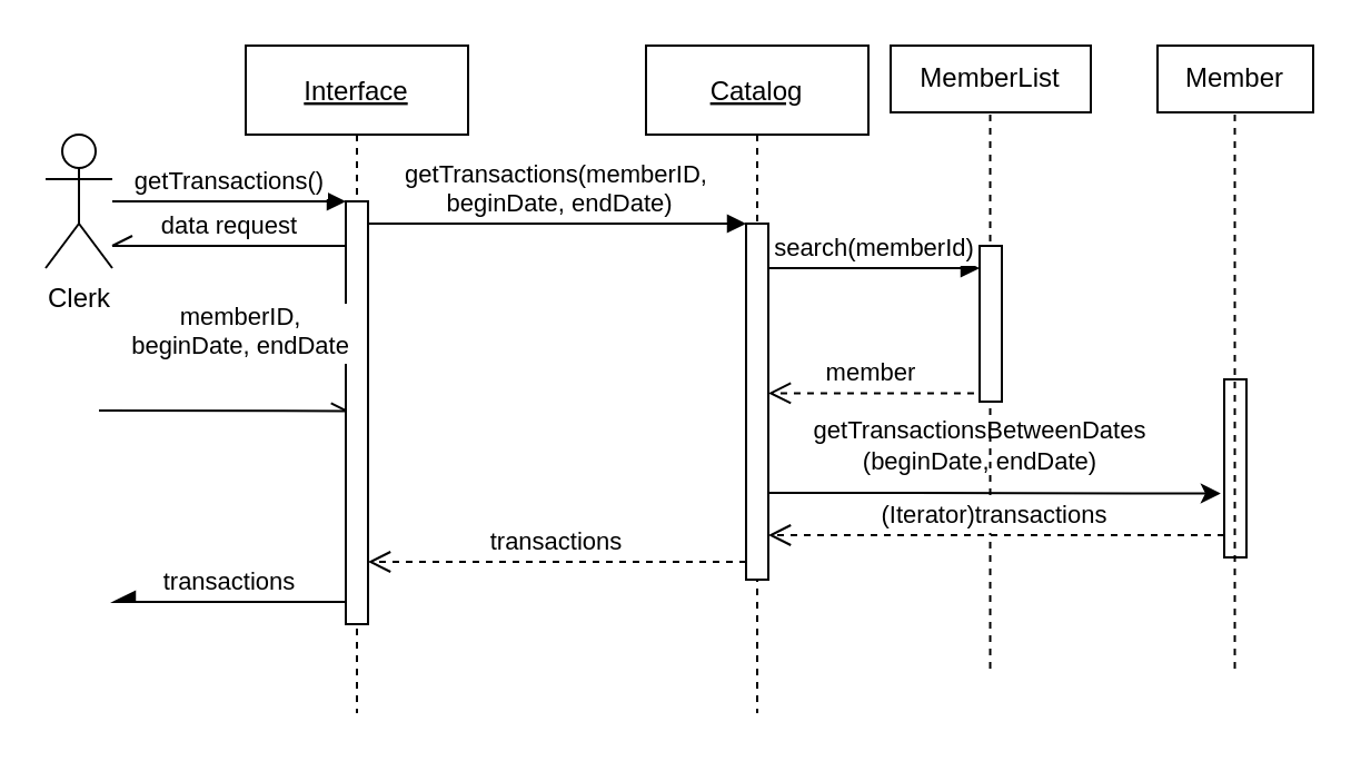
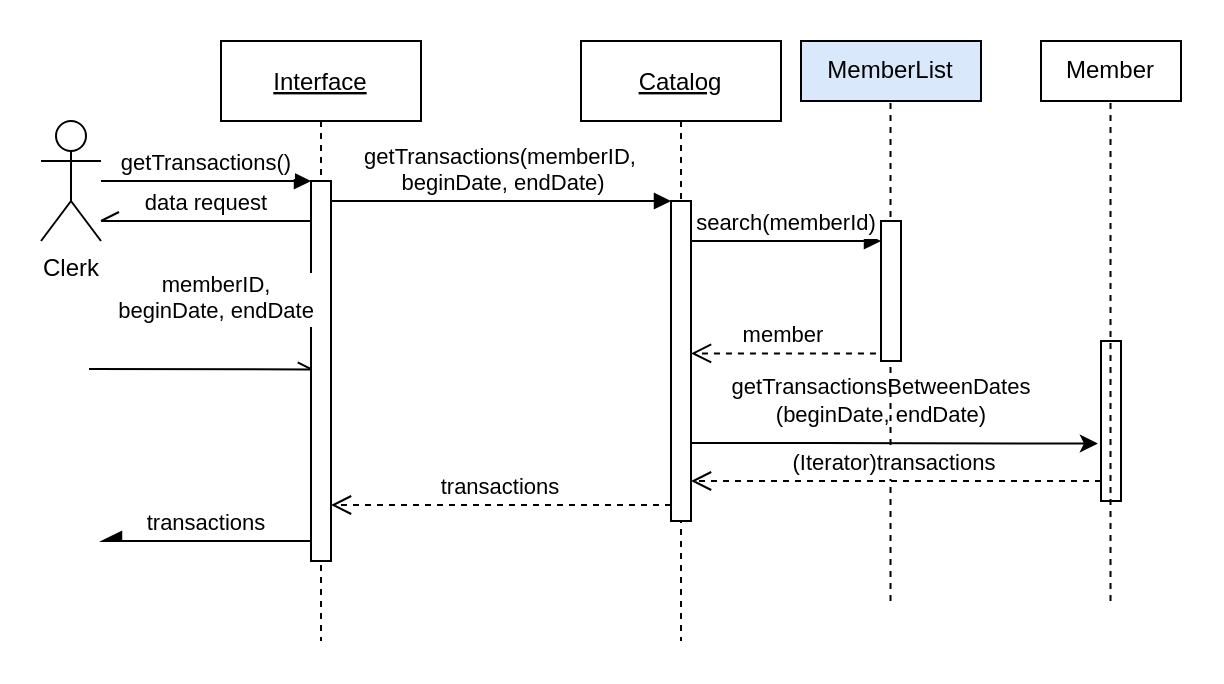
  <mxCell id="0" />
  <mxCell id="1" parent="0" />
  <mxCell id="2" value="" style="endArrow=classic;html=1;entryX=-0.157;entryY=0.641;entryDx=0;entryDy=0;entryPerimeter=0;" parent="1" source="6" target="17" edge="1"><mxGeometry width="50" height="50" relative="1" as="geometry"><mxPoint x="370" y="221" as="sourcePoint" /><mxPoint x="530" y="220" as="targetPoint" /><Array as="points"><mxPoint x="400" y="221" /></Array></mxGeometry></mxCell>
  <mxCell id="3" value="getTransactionsBetweenDates&lt;br&gt;(beginDate, endDate)" style="edgeLabel;html=1;align=center;verticalAlign=middle;resizable=0;points=[];" parent="2" vertex="1" connectable="0"><mxGeometry x="-0.225" relative="1" as="geometry"><mxPoint x="19.17" y="-21.04" as="offset" /></mxGeometry></mxCell>
  <mxCell id="4" value="Interface" style="shape=umlLifeline;perimeter=lifelinePerimeter;container=1;collapsible=0;recursiveResize=0;rounded=0;shadow=0;strokeWidth=1;fontStyle=4" parent="1" vertex="1"><mxGeometry x="110" y="20" width="100" height="300" as="geometry" /></mxCell>
  <mxCell id="5" value="" style="points=[];perimeter=orthogonalPerimeter;rounded=0;shadow=0;strokeWidth=1;" parent="4" vertex="1"><mxGeometry x="45" y="70" width="10" height="190" as="geometry" /></mxCell>
  <mxCell id="6" value="Catalog" style="shape=umlLifeline;perimeter=lifelinePerimeter;container=1;collapsible=0;recursiveResize=0;rounded=0;shadow=0;strokeWidth=1;fontStyle=4" parent="1" vertex="1"><mxGeometry x="290" y="20" width="100" height="300" as="geometry" /></mxCell>
  <mxCell id="7" value="" style="points=[];perimeter=orthogonalPerimeter;rounded=0;shadow=0;strokeWidth=1;" parent="6" vertex="1"><mxGeometry x="45" y="80" width="10" height="160" as="geometry" /></mxCell>
  <mxCell id="8" value="transactions" style="verticalAlign=bottom;endArrow=open;dashed=1;endSize=8;exitX=0;exitY=0.95;shadow=0;strokeWidth=1;" parent="1" source="7" target="5" edge="1"><mxGeometry relative="1" as="geometry"><mxPoint x="265" y="176" as="targetPoint" /></mxGeometry></mxCell>
  <mxCell id="9" value="getTransactions(memberID,&#10; beginDate, endDate)" style="verticalAlign=bottom;endArrow=block;entryX=0;entryY=0;shadow=0;strokeWidth=1;" parent="1" source="5" target="7" edge="1"><mxGeometry relative="1" as="geometry"><mxPoint x="265" y="100" as="sourcePoint" /></mxGeometry></mxCell>
  <mxCell id="10" value="search(memberId)" style="verticalAlign=bottom;endArrow=block;shadow=0;strokeWidth=1;" parent="1" source="7" edge="1"><mxGeometry relative="1" as="geometry"><mxPoint x="230" y="140" as="sourcePoint" /><mxPoint x="440" y="120" as="targetPoint" /><Array as="points"><mxPoint x="410" y="120" /></Array></mxGeometry></mxCell>
  <mxCell id="11" value="member" style="verticalAlign=bottom;endArrow=open;dashed=1;endSize=8;exitX=-0.252;exitY=0.946;shadow=0;strokeWidth=1;exitDx=0;exitDy=0;exitPerimeter=0;" parent="1" source="20" target="7" edge="1"><mxGeometry relative="1" as="geometry"><mxPoint x="230" y="197" as="targetPoint" /></mxGeometry></mxCell>
  <mxCell id="12" value="Clerk" style="shape=umlActor;verticalLabelPosition=bottom;verticalAlign=top;html=1;outlineConnect=0;" parent="1" vertex="1"><mxGeometry x="20" y="60" width="30" height="60" as="geometry" /></mxCell>
  <mxCell id="13" value="getTransactions()" style="verticalAlign=bottom;startArrow=none;endArrow=block;startSize=8;shadow=0;strokeWidth=1;startFill=0;" parent="1" source="12" target="5" edge="1"><mxGeometry relative="1" as="geometry"><mxPoint x="95" y="90" as="sourcePoint" /></mxGeometry></mxCell>
  <mxCell id="14" value="data request" style="verticalAlign=bottom;startArrow=openAsync;endArrow=none;startSize=8;shadow=0;strokeWidth=1;startFill=0;endFill=0;" parent="1" edge="1"><mxGeometry relative="1" as="geometry"><mxPoint x="50" y="110" as="sourcePoint" /><mxPoint x="155" y="110" as="targetPoint" /></mxGeometry></mxCell>
  <mxCell id="15" value="memberID, &#10;beginDate, endDate" style="verticalAlign=bottom;startArrow=none;endArrow=openAsync;startSize=8;shadow=0;strokeWidth=1;startFill=0;endFill=0;entryX=0.033;entryY=0.496;entryDx=0;entryDy=0;entryPerimeter=0;" parent="1" edge="1" target="5"><mxGeometry x="0.143" y="20" relative="1" as="geometry"><mxPoint x="44" y="184" as="sourcePoint" /><mxPoint x="149" y="184" as="targetPoint" /><mxPoint as="offset" /></mxGeometry></mxCell>
  <mxCell id="16" value="transactions" style="verticalAlign=bottom;startArrow=async;endArrow=none;startSize=8;shadow=0;strokeWidth=1;startFill=1;endFill=0;" parent="1" edge="1"><mxGeometry relative="1" as="geometry"><mxPoint x="50" y="270" as="sourcePoint" /><mxPoint x="155" y="270" as="targetPoint" /></mxGeometry></mxCell>
  <mxCell id="17" value="" style="points=[];perimeter=orthogonalPerimeter;rounded=0;shadow=0;strokeWidth=1;" parent="1" vertex="1"><mxGeometry x="550" y="170" width="10" height="80" as="geometry" /></mxCell>
- <mxCell id="18" value="MemberList" style="rounded=0;whiteSpace=wrap;html=1;" parent="1" vertex="1"><mxGeometry x="400" y="20" width="90" height="30" as="geometry" /></mxCell>
+ <mxCell id="18" value="MemberList" style="rounded=0;whiteSpace=wrap;html=1;fillColor=#dae8fc;" parent="1" vertex="1"><mxGeometry x="400" y="20" width="90" height="30" as="geometry" /></mxCell>
  <mxCell id="19" value="" style="endArrow=none;dashed=1;html=1;" parent="1" edge="1"><mxGeometry width="50" height="50" relative="1" as="geometry"><mxPoint x="444.76" y="300" as="sourcePoint" /><mxPoint x="444.76" y="50" as="targetPoint" /></mxGeometry></mxCell>
  <mxCell id="20" value="" style="points=[];perimeter=orthogonalPerimeter;rounded=0;shadow=0;strokeWidth=1;" parent="1" vertex="1"><mxGeometry x="440" y="110" width="10" height="70" as="geometry" /></mxCell>
  <mxCell id="21" value="Member" style="rounded=0;whiteSpace=wrap;html=1;" parent="1" vertex="1"><mxGeometry x="520" y="20" width="70" height="30" as="geometry" /></mxCell>
  <mxCell id="22" value="" style="endArrow=none;dashed=1;html=1;" parent="1" edge="1"><mxGeometry width="50" height="50" relative="1" as="geometry"><mxPoint x="554.76" y="300" as="sourcePoint" /><mxPoint x="554.76" y="50" as="targetPoint" /></mxGeometry></mxCell>
  <mxCell id="23" value="(Iterator)transactions" style="verticalAlign=bottom;endArrow=open;dashed=1;endSize=8;shadow=0;strokeWidth=1;" parent="1" source="17" target="7" edge="1"><mxGeometry relative="1" as="geometry"><mxPoint x="345" y="176.22" as="targetPoint" /><mxPoint x="490" y="240" as="sourcePoint" /><Array as="points"><mxPoint x="430" y="240" /></Array></mxGeometry></mxCell>
